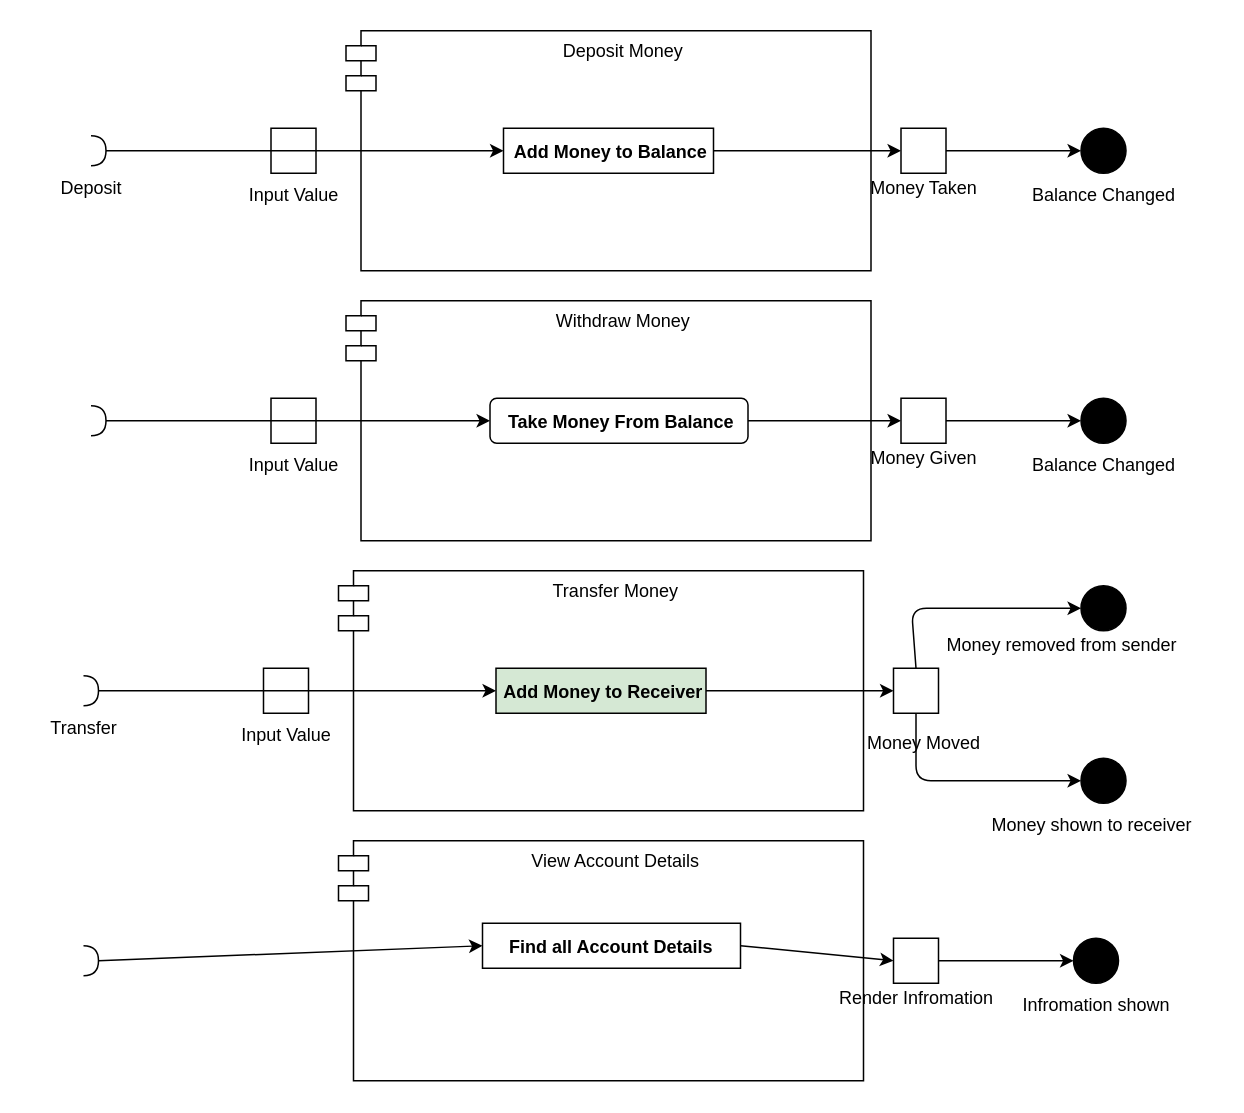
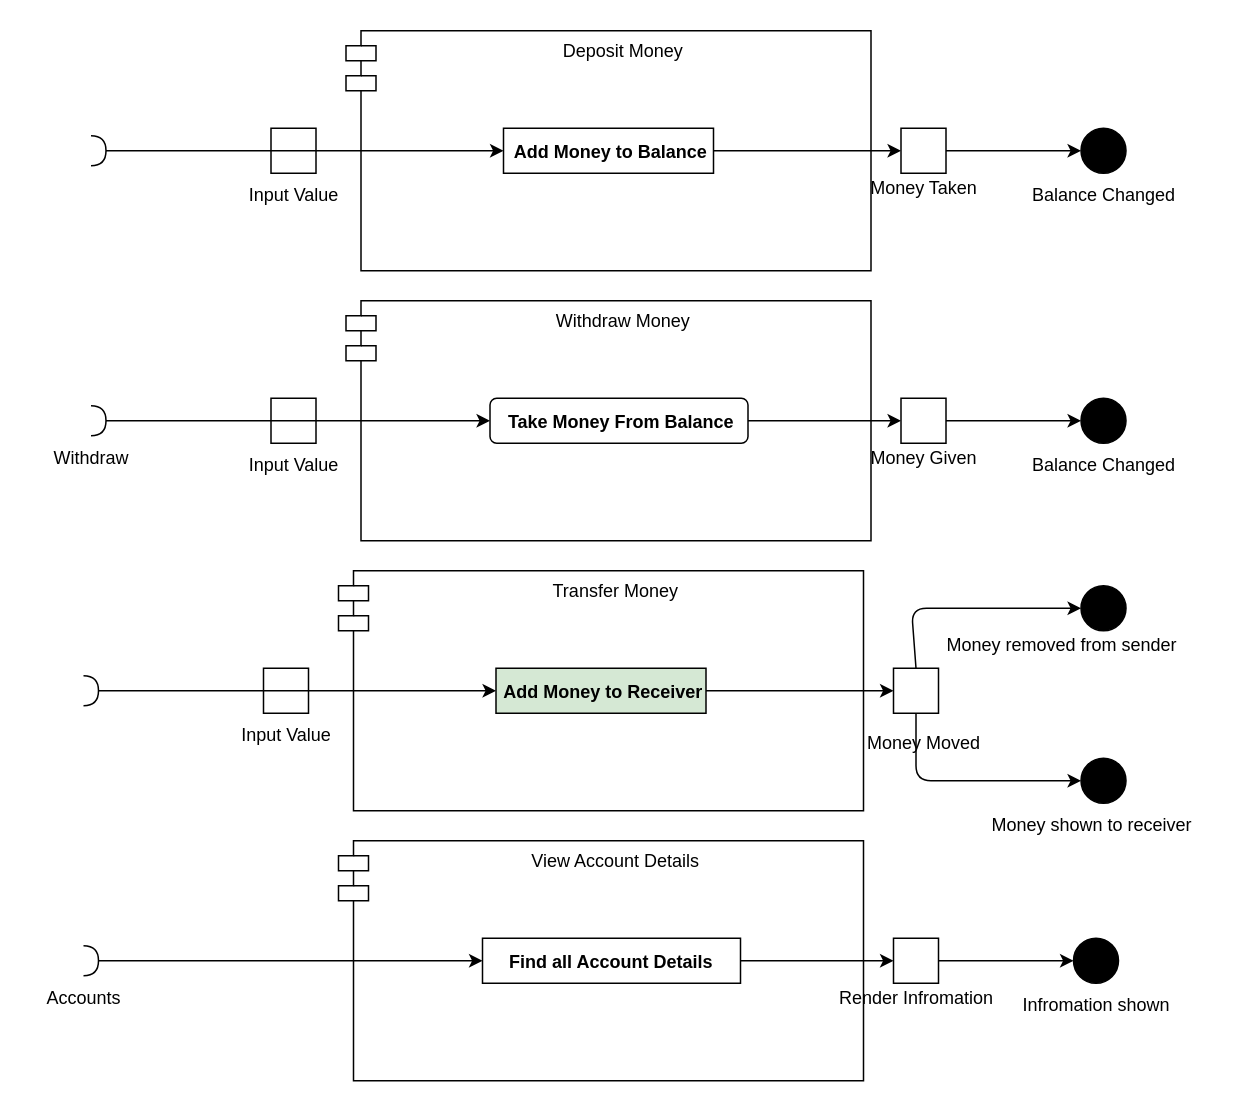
  <mxCell id="0" />
  <mxCell id="1" parent="0" />
  <mxCell id="2" value="Deposit Money" style="shape=module;align=left;spacingLeft=20;align=center;verticalAlign=top;" vertex="1" parent="1"><mxGeometry x="230" y="20" width="350" height="160" as="geometry" /></mxCell>
  <mxCell id="3" value="" style="html=1;rounded=0;flipH=1;flipV=0;" vertex="1" parent="1"><mxGeometry x="180" y="85" width="30" height="30" as="geometry" /></mxCell>
  <mxCell id="4" style="edgeStyle=none;html=1;exitX=1;exitY=0.5;exitDx=0;exitDy=0;exitPerimeter=0;entryX=0;entryY=0.5;entryDx=0;entryDy=0;" edge="1" parent="1" source="5" target="7"><mxGeometry relative="1" as="geometry" /></mxCell>
  <mxCell id="5" value="" style="shape=requiredInterface;html=1;verticalLabelPosition=bottom;sketch=0;" vertex="1" parent="1"><mxGeometry x="60" y="90" width="10" height="20" as="geometry" /></mxCell>
  <mxCell id="6" style="edgeStyle=none;html=1;exitX=1;exitY=0.5;exitDx=0;exitDy=0;entryX=0;entryY=0.5;entryDx=0;entryDy=0;" edge="1" parent="1" source="7" target="11"><mxGeometry relative="1" as="geometry" /></mxCell>
  <mxCell id="7" value=" Add Money to Balance" style="fontStyle=1;" vertex="1" parent="1"><mxGeometry x="335" y="85" width="140" height="30" as="geometry" /></mxCell>
- <mxCell id="8" value="Deposit" style="text;html=1;align=center;verticalAlign=middle;resizable=0;points=[];autosize=1;strokeColor=none;fillColor=none;" vertex="1" parent="1"><mxGeometry x="30" y="110" width="60" height="30" as="geometry" /></mxCell>
  <mxCell id="9" value="Input Value" style="text;html=1;align=center;verticalAlign=middle;resizable=0;points=[];autosize=1;strokeColor=none;fillColor=none;" vertex="1" parent="1"><mxGeometry x="155" y="115" width="80" height="30" as="geometry" /></mxCell>
  <mxCell id="10" style="edgeStyle=none;html=1;exitX=1;exitY=0.5;exitDx=0;exitDy=0;entryX=0;entryY=0.5;entryDx=0;entryDy=0;" edge="1" parent="1" source="11" target="13"><mxGeometry relative="1" as="geometry" /></mxCell>
  <mxCell id="11" value="" style="html=1;rounded=0;flipH=1;flipV=0;" vertex="1" parent="1"><mxGeometry x="600" y="85" width="30" height="30" as="geometry" /></mxCell>
  <mxCell id="12" value="Money Taken" style="text;html=1;align=center;verticalAlign=middle;resizable=0;points=[];autosize=1;strokeColor=none;fillColor=none;" vertex="1" parent="1"><mxGeometry x="570" y="110" width="90" height="30" as="geometry" /></mxCell>
  <mxCell id="13" value="" style="ellipse;fillColor=strokeColor;" vertex="1" parent="1"><mxGeometry x="720" y="85" width="30" height="30" as="geometry" /></mxCell>
  <mxCell id="14" value="Balance Changed" style="text;html=1;align=center;verticalAlign=middle;resizable=0;points=[];autosize=1;strokeColor=none;fillColor=none;" vertex="1" parent="1"><mxGeometry x="675" y="115" width="120" height="30" as="geometry" /></mxCell>
  <mxCell id="15" value="Withdraw Money" style="shape=module;align=left;spacingLeft=20;align=center;verticalAlign=top;" vertex="1" parent="1"><mxGeometry x="230" y="200" width="350" height="160" as="geometry" /></mxCell>
  <mxCell id="16" value="" style="html=1;rounded=0;flipH=1;flipV=0;" vertex="1" parent="1"><mxGeometry x="180" y="265" width="30" height="30" as="geometry" /></mxCell>
  <mxCell id="17" style="edgeStyle=none;html=1;exitX=1;exitY=0.5;exitDx=0;exitDy=0;exitPerimeter=0;entryX=0;entryY=0.5;entryDx=0;entryDy=0;" edge="1" parent="1" source="18" target="20"><mxGeometry relative="1" as="geometry" /></mxCell>
  <mxCell id="18" value="" style="shape=requiredInterface;html=1;verticalLabelPosition=bottom;sketch=0;" vertex="1" parent="1"><mxGeometry x="60" y="270" width="10" height="20" as="geometry" /></mxCell>
  <mxCell id="19" style="edgeStyle=none;html=1;exitX=1;exitY=0.5;exitDx=0;exitDy=0;entryX=0;entryY=0.5;entryDx=0;entryDy=0;" edge="1" parent="1" source="20" target="24"><mxGeometry relative="1" as="geometry" /></mxCell>
  <mxCell id="20" value=" Take Money From Balance" style="fontStyle=1;rounded=1;" vertex="1" parent="1"><mxGeometry x="326" y="265" width="172" height="30" as="geometry" /></mxCell>
+ <mxCell id="21" value="Withdraw" style="text;html=1;align=center;verticalAlign=middle;resizable=0;points=[];autosize=1;strokeColor=none;fillColor=none;" vertex="1" parent="1"><mxGeometry x="25" y="290" width="70" height="30" as="geometry" /></mxCell>
  <mxCell id="22" value="Input Value" style="text;html=1;align=center;verticalAlign=middle;resizable=0;points=[];autosize=1;strokeColor=none;fillColor=none;" vertex="1" parent="1"><mxGeometry x="155" y="295" width="80" height="30" as="geometry" /></mxCell>
  <mxCell id="23" style="edgeStyle=none;html=1;exitX=1;exitY=0.5;exitDx=0;exitDy=0;entryX=0;entryY=0.5;entryDx=0;entryDy=0;" edge="1" parent="1" source="24" target="26"><mxGeometry relative="1" as="geometry" /></mxCell>
  <mxCell id="24" value="" style="html=1;rounded=0;flipH=1;flipV=0;" vertex="1" parent="1"><mxGeometry x="600" y="265" width="30" height="30" as="geometry" /></mxCell>
  <mxCell id="25" value="Money Given" style="text;html=1;align=center;verticalAlign=middle;resizable=0;points=[];autosize=1;strokeColor=none;fillColor=none;" vertex="1" parent="1"><mxGeometry x="570" y="290" width="90" height="30" as="geometry" /></mxCell>
  <mxCell id="26" value="" style="ellipse;fillColor=strokeColor;" vertex="1" parent="1"><mxGeometry x="720" y="265" width="30" height="30" as="geometry" /></mxCell>
  <mxCell id="27" value="Balance Changed" style="text;html=1;align=center;verticalAlign=middle;resizable=0;points=[];autosize=1;strokeColor=none;fillColor=none;" vertex="1" parent="1"><mxGeometry x="675" y="295" width="120" height="30" as="geometry" /></mxCell>
  <mxCell id="28" value="Transfer Money" style="shape=module;align=left;spacingLeft=20;align=center;verticalAlign=top;" vertex="1" parent="1"><mxGeometry x="225" y="380" width="350" height="160" as="geometry" /></mxCell>
  <mxCell id="29" value="" style="html=1;rounded=0;flipH=1;flipV=0;" vertex="1" parent="1"><mxGeometry x="175" y="445" width="30" height="30" as="geometry" /></mxCell>
  <mxCell id="30" style="edgeStyle=none;html=1;exitX=1;exitY=0.5;exitDx=0;exitDy=0;exitPerimeter=0;entryX=0;entryY=0.5;entryDx=0;entryDy=0;" edge="1" parent="1" source="31" target="33"><mxGeometry relative="1" as="geometry" /></mxCell>
  <mxCell id="31" value="" style="shape=requiredInterface;html=1;verticalLabelPosition=bottom;sketch=0;" vertex="1" parent="1"><mxGeometry x="55" y="450" width="10" height="20" as="geometry" /></mxCell>
  <mxCell id="32" style="edgeStyle=none;html=1;exitX=1;exitY=0.5;exitDx=0;exitDy=0;entryX=0;entryY=0.5;entryDx=0;entryDy=0;" edge="1" parent="1" source="33" target="38"><mxGeometry relative="1" as="geometry" /></mxCell>
  <mxCell id="33" value=" Add Money to Receiver" style="fontStyle=1;fillColor=#d5e8d4;" vertex="1" parent="1"><mxGeometry x="330" y="445" width="140" height="30" as="geometry" /></mxCell>
- <mxCell id="34" value="Transfer" style="text;html=1;align=center;verticalAlign=middle;resizable=0;points=[];autosize=1;strokeColor=none;fillColor=none;" vertex="1" parent="1"><mxGeometry x="20" y="470" width="70" height="30" as="geometry" /></mxCell>
  <mxCell id="35" value="Input Value" style="text;html=1;align=center;verticalAlign=middle;resizable=0;points=[];autosize=1;strokeColor=none;fillColor=none;" vertex="1" parent="1"><mxGeometry x="150" y="475" width="80" height="30" as="geometry" /></mxCell>
  <mxCell id="36" style="edgeStyle=none;html=1;exitX=0.5;exitY=0;exitDx=0;exitDy=0;entryX=0;entryY=0.5;entryDx=0;entryDy=0;" edge="1" parent="1" source="38" target="51"><mxGeometry relative="1" as="geometry"><Array as="points"><mxPoint x="607" y="405" /></Array></mxGeometry></mxCell>
  <mxCell id="37" style="edgeStyle=none;html=1;exitX=0.5;exitY=1;exitDx=0;exitDy=0;entryX=0;entryY=0.5;entryDx=0;entryDy=0;" edge="1" parent="1" source="38" target="52"><mxGeometry relative="1" as="geometry"><Array as="points"><mxPoint x="610" y="520" /></Array></mxGeometry></mxCell>
  <mxCell id="38" value="" style="html=1;rounded=0;flipH=1;flipV=0;" vertex="1" parent="1"><mxGeometry x="595" y="445" width="30" height="30" as="geometry" /></mxCell>
  <mxCell id="39" value="Money Moved" style="text;html=1;align=center;verticalAlign=middle;resizable=0;points=[];autosize=1;strokeColor=none;fillColor=none;" vertex="1" parent="1"><mxGeometry x="565" y="480" width="100" height="30" as="geometry" /></mxCell>
  <mxCell id="40" value="View Account Details" style="shape=module;align=left;spacingLeft=20;align=center;verticalAlign=top;" vertex="1" parent="1"><mxGeometry x="225" y="560" width="350" height="160" as="geometry" /></mxCell>
  <mxCell id="41" style="edgeStyle=none;html=1;exitX=1;exitY=0.5;exitDx=0;exitDy=0;exitPerimeter=0;entryX=0;entryY=0.5;entryDx=0;entryDy=0;" edge="1" parent="1" source="42" target="44"><mxGeometry relative="1" as="geometry" /></mxCell>
  <mxCell id="42" value="" style="shape=requiredInterface;html=1;verticalLabelPosition=bottom;sketch=0;" vertex="1" parent="1"><mxGeometry x="55" y="630" width="10" height="20" as="geometry" /></mxCell>
  <mxCell id="43" style="edgeStyle=none;html=1;exitX=1;exitY=0.5;exitDx=0;exitDy=0;entryX=0;entryY=0.5;entryDx=0;entryDy=0;" edge="1" parent="1" source="44" target="47"><mxGeometry relative="1" as="geometry" /></mxCell>
- <mxCell id="44" value="Find all Account Details" style="fontStyle=1;" vertex="1" parent="1"><mxGeometry x="321" y="615" width="172" height="30" as="geometry" /></mxCell>
+ <mxCell id="44" value="Find all Account Details" style="fontStyle=1;" vertex="1" parent="1"><mxGeometry x="321" y="625" width="172" height="30" as="geometry" /></mxCell>
+ <mxCell id="45" value="Accounts" style="text;html=1;align=center;verticalAlign=middle;resizable=0;points=[];autosize=1;strokeColor=none;fillColor=none;" vertex="1" parent="1"><mxGeometry x="20" y="650" width="70" height="30" as="geometry" /></mxCell>
  <mxCell id="46" style="edgeStyle=none;html=1;exitX=1;exitY=0.5;exitDx=0;exitDy=0;entryX=0;entryY=0.5;entryDx=0;entryDy=0;" edge="1" parent="1" source="47" target="49"><mxGeometry relative="1" as="geometry" /></mxCell>
  <mxCell id="47" value="" style="html=1;rounded=0;flipH=1;flipV=0;" vertex="1" parent="1"><mxGeometry x="595" y="625" width="30" height="30" as="geometry" /></mxCell>
  <mxCell id="48" value="Render Infromation" style="text;html=1;align=center;verticalAlign=middle;resizable=0;points=[];autosize=1;strokeColor=none;fillColor=none;" vertex="1" parent="1"><mxGeometry x="545" y="650" width="130" height="30" as="geometry" /></mxCell>
  <mxCell id="49" value="" style="ellipse;fillColor=strokeColor;" vertex="1" parent="1"><mxGeometry x="715" y="625" width="30" height="30" as="geometry" /></mxCell>
  <mxCell id="50" value="Infromation shown" style="text;html=1;align=center;verticalAlign=middle;resizable=0;points=[];autosize=1;strokeColor=none;fillColor=none;" vertex="1" parent="1"><mxGeometry x="670" y="655" width="120" height="30" as="geometry" /></mxCell>
  <mxCell id="51" value="" style="ellipse;fillColor=strokeColor;" vertex="1" parent="1"><mxGeometry x="720" y="390" width="30" height="30" as="geometry" /></mxCell>
  <mxCell id="52" value="" style="ellipse;fillColor=strokeColor;" vertex="1" parent="1"><mxGeometry x="720" y="505" width="30" height="30" as="geometry" /></mxCell>
  <mxCell id="53" value="Money removed from sender" style="text;html=1;align=center;verticalAlign=middle;resizable=0;points=[];autosize=1;strokeColor=none;fillColor=none;" vertex="1" parent="1"><mxGeometry x="617" y="415" width="180" height="30" as="geometry" /></mxCell>
  <mxCell id="54" value="Money shown to receiver" style="text;html=1;align=center;verticalAlign=middle;resizable=0;points=[];autosize=1;strokeColor=none;fillColor=none;" vertex="1" parent="1"><mxGeometry x="647" y="535" width="160" height="30" as="geometry" /></mxCell>
